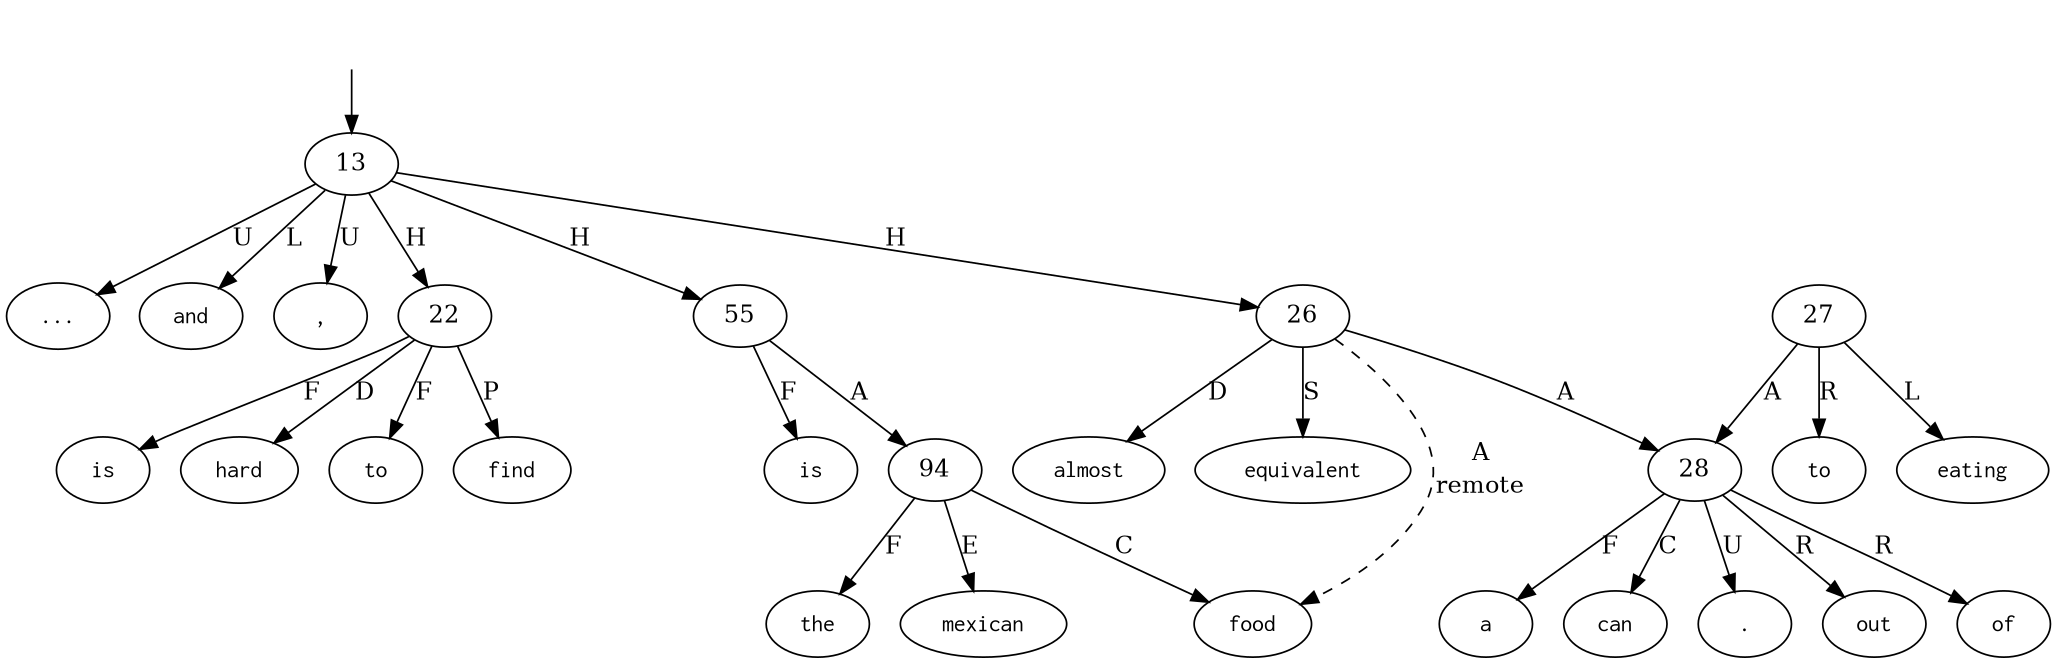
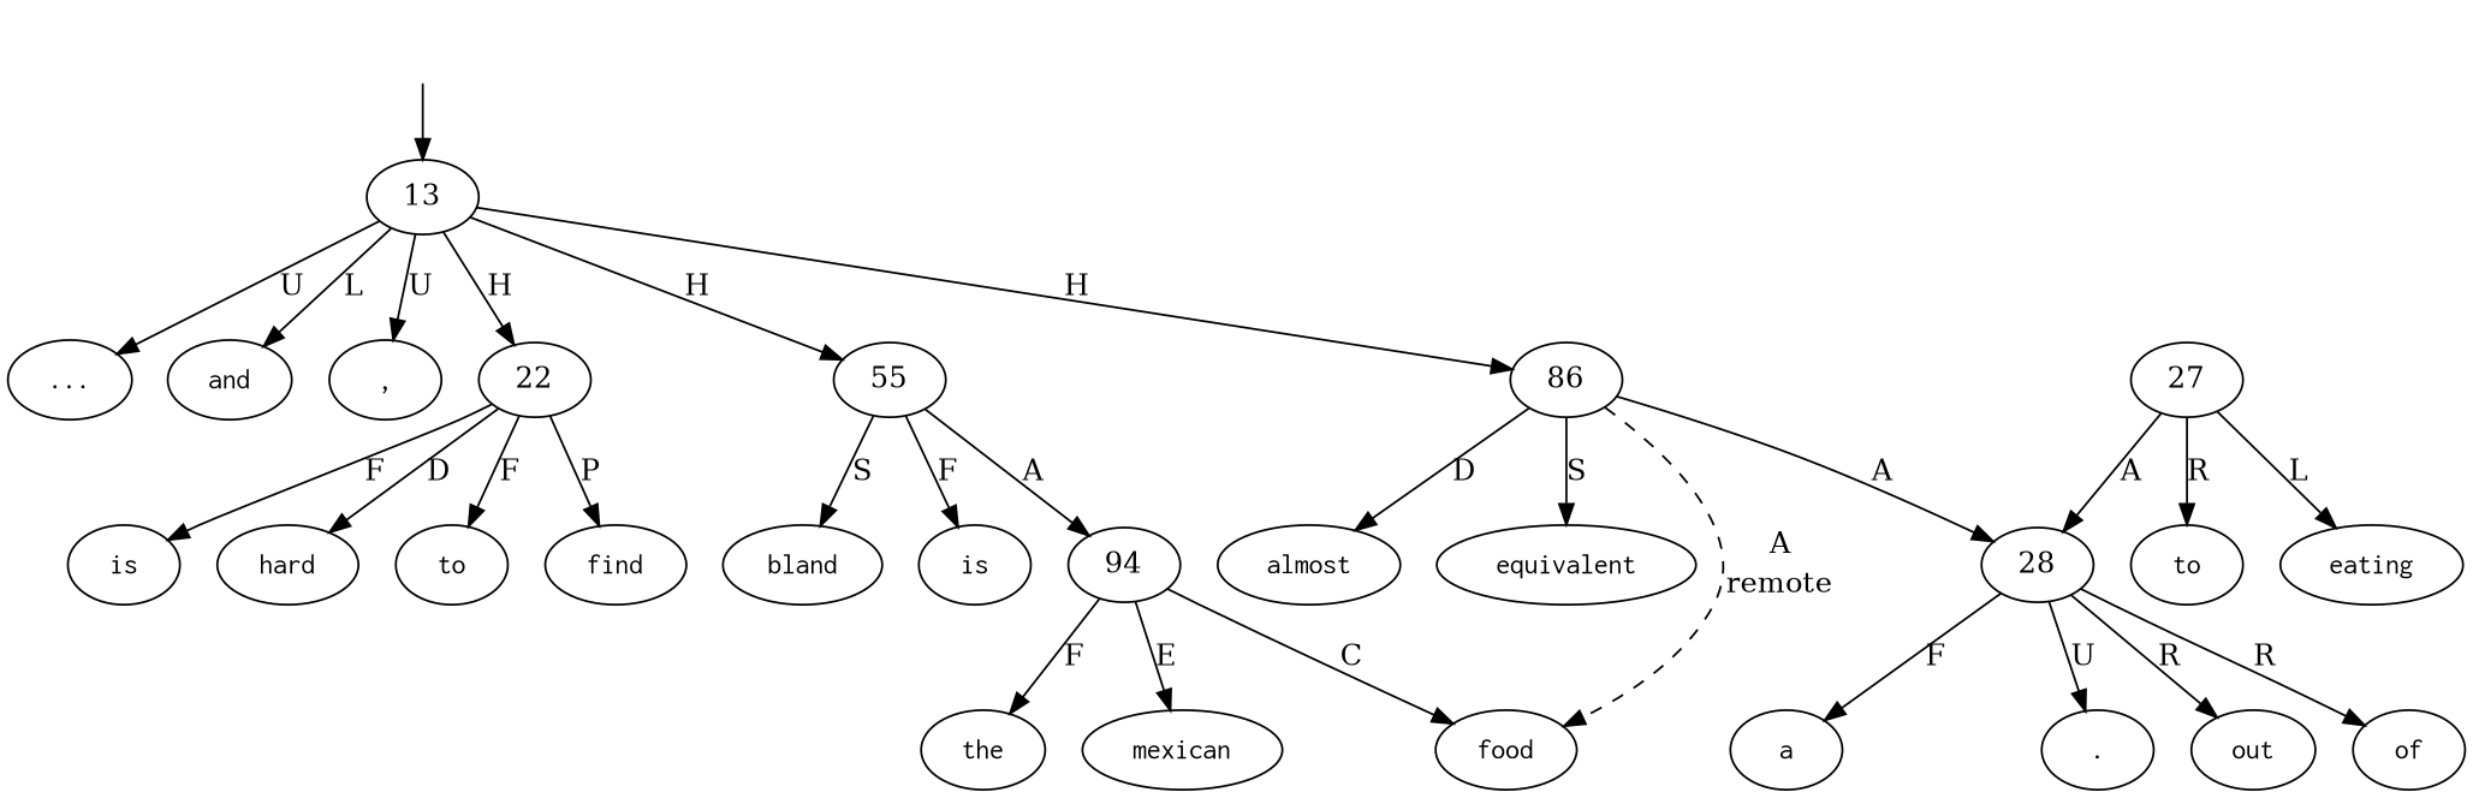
  digraph {
    node [shape=oval]
    top [style=invis shape=""]
    n2 [label=13 shape=""]
    n3 [label=<<table align="center" border="0" cellspacing="0"><tr><td colspan="2"><font face="Courier">...</font></td></tr></table>>]
    n4 [label=<<table align="center" border="0" cellspacing="0"><tr><td colspan="2"><font face="Courier">and</font></td></tr></table>>]
    n5 [label=<<table align="center" border="0" cellspacing="0"><tr><td colspan="2"><font face="Courier">,</font></td></tr></table>>]
    22 [shape=""]
    n7 [label=55 shape=""]
-   26 [shape=""]
+   26 [label=86 shape=""]
    n9 [label=<<table align="center" border="0" cellspacing="0"><tr><td colspan="2"><font face="Courier">is</font></td></tr></table>>]
    n10 [label=<<table align="center" border="0" cellspacing="0"><tr><td colspan="2"><font face="Courier">hard</font></td></tr></table>>]
    n11 [label=<<table align="center" border="0" cellspacing="0"><tr><td colspan="2"><font face="Courier">to</font></td></tr></table>>]
    n12 [label=<<table align="center" border="0" cellspacing="0"><tr><td colspan="2"><font face="Courier">find</font></td></tr></table>>]
    n13 [label=<<table align="center" border="0" cellspacing="0"><tr><td colspan="2"><font face="Courier">is</font></td></tr></table>>]
+   n14 [label=<<table align="center" border="0" cellspacing="0"><tr><td colspan="2"><font face="Courier">bland</font></td></tr></table>>]
    n15 [label=94 shape=""]
    n16 [label=<<table align="center" border="0" cellspacing="0"><tr><td colspan="2"><font face="Courier">food</font></td></tr></table>>]
    n17 [label=<<table align="center" border="0" cellspacing="0"><tr><td colspan="2"><font face="Courier">almost</font></td></tr></table>>]
    n18 [label=<<table align="center" border="0" cellspacing="0"><tr><td colspan="2"><font face="Courier">equivalent</font></td></tr></table>>]
    28 [shape=""]
    n20 [label=<<table align="center" border="0" cellspacing="0"><tr><td colspan="2"><font face="Courier">the</font></td></tr></table>>]
    n21 [label=<<table align="center" border="0" cellspacing="0"><tr><td colspan="2"><font face="Courier">mexican</font></td></tr></table>>]
    n22 [label=<<table align="center" border="0" cellspacing="0"><tr><td colspan="2"><font face="Courier">to</font></td></tr></table>>]
    n23 [label=<<table align="center" border="0" cellspacing="0"><tr><td colspan="2"><font face="Courier">eating</font></td></tr></table>>]
    n24 [label=<<table align="center" border="0" cellspacing="0"><tr><td colspan="2"><font face="Courier">out</font></td></tr></table>>]
    n25 [label=<<table align="center" border="0" cellspacing="0"><tr><td colspan="2"><font face="Courier">of</font></td></tr></table>>]
    n26 [label=<<table align="center" border="0" cellspacing="0"><tr><td colspan="2"><font face="Courier">a</font></td></tr></table>>]
-   n27 [label=<<table align="center" border="0" cellspacing="0"><tr><td colspan="2"><font face="Courier">can</font></td></tr></table>>]
    n28 [label=<<table align="center" border="0" cellspacing="0"><tr><td colspan="2"><font face="Courier">.</font></td></tr></table>>]
    27 [shape=""]
    top -> n2
    n2 -> n3 [label=U]
    n2 -> n4 [label=L]
    n2 -> n5 [label=U]
    n2 -> 22 [label=H]
    n2 -> n7 [label=H]
    n2 -> 26 [label=H]
    22 -> n9 [label=F]
    22 -> n10 [label=D]
    22 -> n11 [label=F]
    22 -> n12 [label=P]
    n7 -> n13 [label=F]
+   n7 -> n14 [label=S]
    n7 -> n15 [label=A]
    26 -> n16 [label=<<table align="center" border="0" cellspacing="0"><tr><td colspan="1">A</td></tr><tr><td>remote</td></tr></table>> style=dashed]
    26 -> n17 [label=D]
    26 -> n18 [label=S]
    26 -> 28 [label=A]
    n15 -> n16 [label=C]
    n15 -> n20 [label=F]
    n15 -> n21 [label=E]
    28 -> n24 [label=R]
    28 -> n25 [label=R]
    28 -> n26 [label=F]
-   28 -> n27 [label=C]
    28 -> n28 [label=U]
    27 -> 28 [label=A]
    27 -> n22 [label=R]
    27 -> n23 [label=L]
  }
